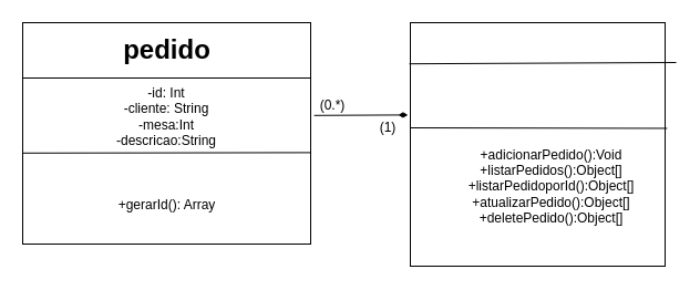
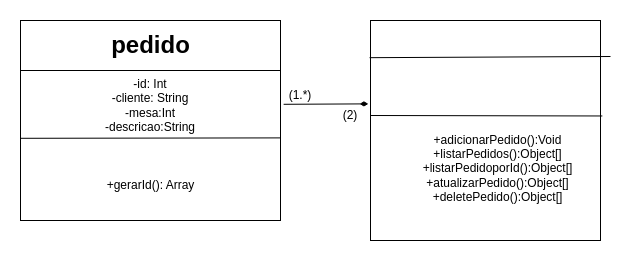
  <mxCell id="0" />
  <mxCell id="1" parent="0" />
  <mxCell id="2" value="" style="rounded=0;whiteSpace=wrap;html=1;" parent="1" vertex="1"><mxGeometry x="20" y="20" width="260" height="200" as="geometry" /></mxCell>
  <mxCell id="3" value="pedido" style="text;strokeColor=none;fillColor=none;html=1;fontSize=24;fontStyle=1;verticalAlign=middle;align=center;" parent="1" vertex="1"><mxGeometry x="110" y="40" width="80" height="10" as="geometry" /></mxCell>
  <mxCell id="4" value="" style="endArrow=none;html=1;entryX=1;entryY=0.25;entryDx=0;entryDy=0;exitX=0;exitY=0.25;exitDx=0;exitDy=0;" parent="1" source="2" target="2" edge="1"><mxGeometry width="50" height="50" relative="1" as="geometry"><mxPoint x="160" y="150" as="sourcePoint" /><mxPoint x="210" y="100" as="targetPoint" /></mxGeometry></mxCell>
  <mxCell id="5" value="-id: Int&lt;br&gt;-cliente: String&lt;br&gt;-mesa:Int&lt;br&gt;-descricao:String" style="text;html=1;strokeColor=none;fillColor=none;align=center;verticalAlign=middle;whiteSpace=wrap;rounded=0;" parent="1" vertex="1"><mxGeometry x="65" y="80" width="170" height="50" as="geometry" /></mxCell>
  <mxCell id="6" value="" style="endArrow=none;html=1;exitX=1.001;exitY=0.587;exitDx=0;exitDy=0;exitPerimeter=0;entryX=-0.001;entryY=0.589;entryDx=0;entryDy=0;entryPerimeter=0;" parent="1" source="2" target="2" edge="1"><mxGeometry width="50" height="50" relative="1" as="geometry"><mxPoint x="160" y="130" as="sourcePoint" /><mxPoint x="210" y="80" as="targetPoint" /></mxGeometry></mxCell>
  <mxCell id="7" value="" style="rounded=0;whiteSpace=wrap;html=1;" parent="1" vertex="1"><mxGeometry x="370" y="20" width="230" height="220" as="geometry" /></mxCell>
  <mxCell id="8" value="" style="endArrow=none;html=1;exitX=-0.004;exitY=0.169;exitDx=0;exitDy=0;exitPerimeter=0;" parent="1" source="7" edge="1"><mxGeometry width="50" height="50" relative="1" as="geometry"><mxPoint x="420" y="130" as="sourcePoint" /><mxPoint x="610" y="56" as="targetPoint" /></mxGeometry></mxCell>
  <mxCell id="9" value="+gerarId(): Array" style="text;html=1;strokeColor=none;fillColor=none;align=center;verticalAlign=middle;whiteSpace=wrap;rounded=0;" vertex="1" parent="1"><mxGeometry x="60.5" y="170" width="179" height="30" as="geometry" /></mxCell>
  <mxCell id="10" value="" style="endArrow=none;html=1;entryX=1.008;entryY=0.434;entryDx=0;entryDy=0;entryPerimeter=0;" edge="1" parent="1" target="7"><mxGeometry width="50" height="50" relative="1" as="geometry"><mxPoint x="370" y="115" as="sourcePoint" /><mxPoint x="500" y="30" as="targetPoint" /></mxGeometry></mxCell>
  <mxCell id="11" value="+adicionarPedido():Void&lt;br&gt;+listarPedidos():Object[]&lt;br&gt;+listarPedidoporId():Object[]&lt;br&gt;+atualizarPedido():Object[]&lt;br&gt;+deletePedido():Object[]" style="text;html=1;strokeColor=none;fillColor=none;align=center;verticalAlign=middle;whiteSpace=wrap;rounded=0;" vertex="1" parent="1"><mxGeometry x="405" y="135" width="185" height="65" as="geometry" /></mxCell>
  <mxCell id="12" value="" style="endArrow=diamondThin;html=1;endFill=1;entryX=-0.009;entryY=0.379;entryDx=0;entryDy=0;entryPerimeter=0;exitX=1.012;exitY=0.419;exitDx=0;exitDy=0;exitPerimeter=0;" edge="1" parent="1" source="2" target="7"><mxGeometry width="50" height="50" relative="1" as="geometry"><mxPoint x="350" y="220" as="sourcePoint" /><mxPoint x="400" y="170" as="targetPoint" /></mxGeometry></mxCell>
- <mxCell id="13" value="(0.*)" style="text;html=1;strokeColor=none;fillColor=none;align=center;verticalAlign=middle;whiteSpace=wrap;rounded=0;" vertex="1" parent="1"><mxGeometry x="270" y="80" width="60" height="30" as="geometry" /></mxCell>
- <mxCell id="14" value="(1)" style="text;html=1;strokeColor=none;fillColor=none;align=center;verticalAlign=middle;whiteSpace=wrap;rounded=0;" vertex="1" parent="1"><mxGeometry x="320" y="100" width="60" height="30" as="geometry" /></mxCell>
+ <mxCell id="13" value="(1.*)" style="text;html=1;strokeColor=none;fillColor=none;align=center;verticalAlign=middle;whiteSpace=wrap;rounded=0;" vertex="1" parent="1"><mxGeometry x="270" y="80" width="60" height="30" as="geometry" /></mxCell>
+ <mxCell id="14" value="(2)" style="text;html=1;strokeColor=none;fillColor=none;align=center;verticalAlign=middle;whiteSpace=wrap;rounded=0;" vertex="1" parent="1"><mxGeometry x="320" y="100" width="60" height="30" as="geometry" /></mxCell>
